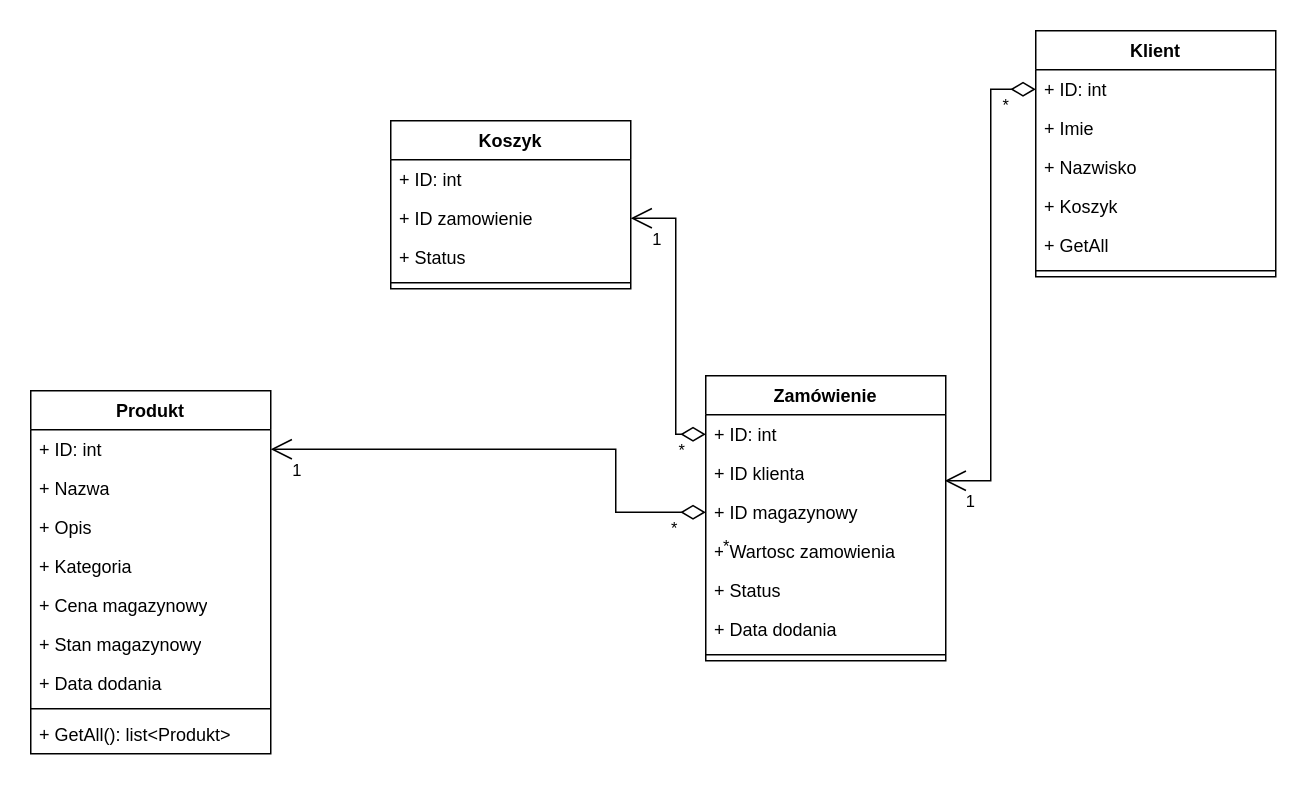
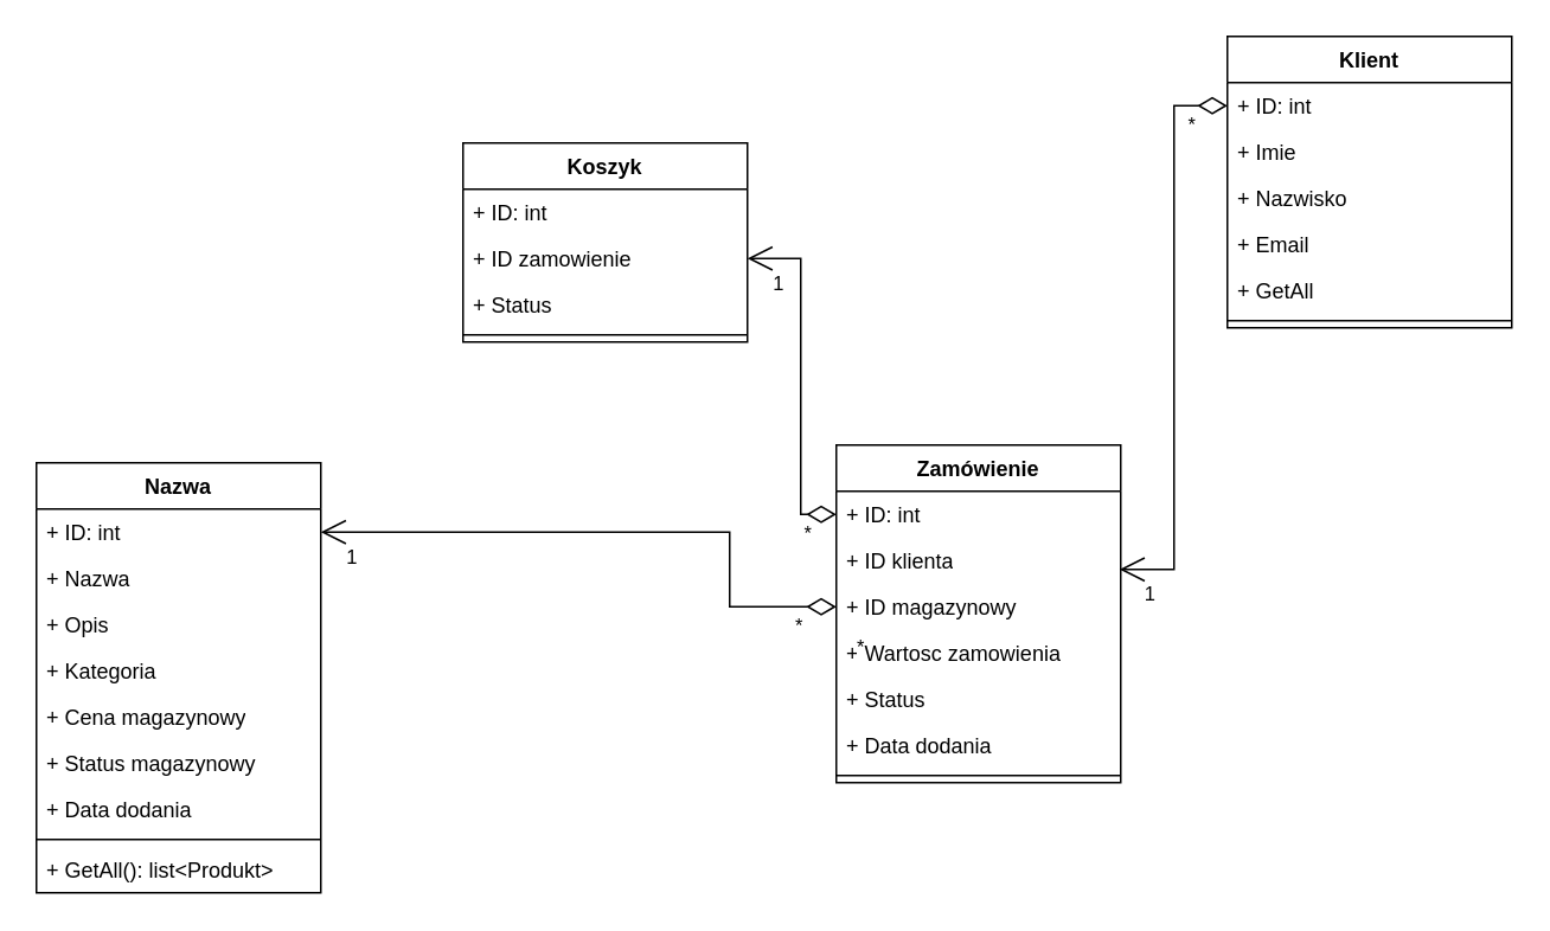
  <mxCell id="0" />
  <mxCell id="1" parent="0" />
- <mxCell id="2" value="Produkt" style="swimlane;fontStyle=1;align=center;verticalAlign=top;childLayout=stackLayout;horizontal=1;startSize=26;horizontalStack=0;resizeParent=1;resizeParentMax=0;resizeLast=0;collapsible=1;marginBottom=0;whiteSpace=wrap;html=1;" vertex="1" parent="1"><mxGeometry x="20" y="260" width="160" height="242" as="geometry" /></mxCell>
+ <mxCell id="2" value="Nazwa" style="swimlane;fontStyle=1;align=center;verticalAlign=top;childLayout=stackLayout;horizontal=1;startSize=26;horizontalStack=0;resizeParent=1;resizeParentMax=0;resizeLast=0;collapsible=1;marginBottom=0;whiteSpace=wrap;html=1;" vertex="1" parent="1"><mxGeometry x="20" y="260" width="160" height="242" as="geometry" /></mxCell>
  <mxCell id="3" value="+ ID: int" style="text;strokeColor=none;fillColor=none;align=left;verticalAlign=top;spacingLeft=4;spacingRight=4;overflow=hidden;rotatable=0;points=[[0,0.5],[1,0.5]];portConstraint=eastwest;whiteSpace=wrap;html=1;" vertex="1" parent="2"><mxGeometry y="26" width="160" height="26" as="geometry" /></mxCell>
  <mxCell id="4" value="+ Nazwa" style="text;strokeColor=none;fillColor=none;align=left;verticalAlign=top;spacingLeft=4;spacingRight=4;overflow=hidden;rotatable=0;points=[[0,0.5],[1,0.5]];portConstraint=eastwest;whiteSpace=wrap;html=1;" vertex="1" parent="2"><mxGeometry y="52" width="160" height="26" as="geometry" /></mxCell>
  <mxCell id="5" value="+ Opis" style="text;strokeColor=none;fillColor=none;align=left;verticalAlign=top;spacingLeft=4;spacingRight=4;overflow=hidden;rotatable=0;points=[[0,0.5],[1,0.5]];portConstraint=eastwest;whiteSpace=wrap;html=1;" vertex="1" parent="2"><mxGeometry y="78" width="160" height="26" as="geometry" /></mxCell>
  <mxCell id="6" value="+ Kategoria" style="text;strokeColor=none;fillColor=none;align=left;verticalAlign=top;spacingLeft=4;spacingRight=4;overflow=hidden;rotatable=0;points=[[0,0.5],[1,0.5]];portConstraint=eastwest;whiteSpace=wrap;html=1;" vertex="1" parent="2"><mxGeometry y="104" width="160" height="26" as="geometry" /></mxCell>
  <mxCell id="7" value="+ Cena magazynowy" style="text;strokeColor=none;fillColor=none;align=left;verticalAlign=top;spacingLeft=4;spacingRight=4;overflow=hidden;rotatable=0;points=[[0,0.5],[1,0.5]];portConstraint=eastwest;whiteSpace=wrap;html=1;" vertex="1" parent="2"><mxGeometry y="130" width="160" height="26" as="geometry" /></mxCell>
- <mxCell id="8" value="+ Stan magazynowy" style="text;strokeColor=none;fillColor=none;align=left;verticalAlign=top;spacingLeft=4;spacingRight=4;overflow=hidden;rotatable=0;points=[[0,0.5],[1,0.5]];portConstraint=eastwest;whiteSpace=wrap;html=1;" vertex="1" parent="2"><mxGeometry y="156" width="160" height="26" as="geometry" /></mxCell>
+ <mxCell id="8" value="+ Status magazynowy" style="text;strokeColor=none;fillColor=none;align=left;verticalAlign=top;spacingLeft=4;spacingRight=4;overflow=hidden;rotatable=0;points=[[0,0.5],[1,0.5]];portConstraint=eastwest;whiteSpace=wrap;html=1;" vertex="1" parent="2"><mxGeometry y="156" width="160" height="26" as="geometry" /></mxCell>
  <mxCell id="9" value="+ Data dodania" style="text;strokeColor=none;fillColor=none;align=left;verticalAlign=top;spacingLeft=4;spacingRight=4;overflow=hidden;rotatable=0;points=[[0,0.5],[1,0.5]];portConstraint=eastwest;whiteSpace=wrap;html=1;" vertex="1" parent="2"><mxGeometry y="182" width="160" height="26" as="geometry" /></mxCell>
  <mxCell id="10" value="" style="line;strokeWidth=1;fillColor=none;align=left;verticalAlign=middle;spacingTop=-1;spacingLeft=3;spacingRight=3;rotatable=0;labelPosition=right;points=[];portConstraint=eastwest;strokeColor=inherit;" vertex="1" parent="2"><mxGeometry y="208" width="160" height="8" as="geometry" /></mxCell>
  <mxCell id="11" value="+ GetAll(): list&amp;lt;Produkt&amp;gt;" style="text;strokeColor=none;fillColor=none;align=left;verticalAlign=top;spacingLeft=4;spacingRight=4;overflow=hidden;rotatable=0;points=[[0,0.5],[1,0.5]];portConstraint=eastwest;whiteSpace=wrap;html=1;" vertex="1" parent="2"><mxGeometry y="216" width="160" height="26" as="geometry" /></mxCell>
  <mxCell id="12" value="Zamówienie" style="swimlane;fontStyle=1;align=center;verticalAlign=top;childLayout=stackLayout;horizontal=1;startSize=26;horizontalStack=0;resizeParent=1;resizeParentMax=0;resizeLast=0;collapsible=1;marginBottom=0;whiteSpace=wrap;html=1;" vertex="1" parent="1"><mxGeometry x="470" y="250" width="160" height="190" as="geometry" /></mxCell>
  <mxCell id="13" value="+ ID: int" style="text;strokeColor=none;fillColor=none;align=left;verticalAlign=top;spacingLeft=4;spacingRight=4;overflow=hidden;rotatable=0;points=[[0,0.5],[1,0.5]];portConstraint=eastwest;whiteSpace=wrap;html=1;" vertex="1" parent="12"><mxGeometry y="26" width="160" height="26" as="geometry" /></mxCell>
  <mxCell id="14" value="+ ID klienta" style="text;strokeColor=none;fillColor=none;align=left;verticalAlign=top;spacingLeft=4;spacingRight=4;overflow=hidden;rotatable=0;points=[[0,0.5],[1,0.5]];portConstraint=eastwest;whiteSpace=wrap;html=1;" vertex="1" parent="12"><mxGeometry y="52" width="160" height="26" as="geometry" /></mxCell>
  <mxCell id="15" value="+ ID magazynowy" style="text;strokeColor=none;fillColor=none;align=left;verticalAlign=top;spacingLeft=4;spacingRight=4;overflow=hidden;rotatable=0;points=[[0,0.5],[1,0.5]];portConstraint=eastwest;whiteSpace=wrap;html=1;" vertex="1" parent="12"><mxGeometry y="78" width="160" height="26" as="geometry" /></mxCell>
  <mxCell id="16" value="+ Wartosc zamowienia" style="text;strokeColor=none;fillColor=none;align=left;verticalAlign=top;spacingLeft=4;spacingRight=4;overflow=hidden;rotatable=0;points=[[0,0.5],[1,0.5]];portConstraint=eastwest;whiteSpace=wrap;html=1;" vertex="1" parent="12"><mxGeometry y="104" width="160" height="26" as="geometry" /></mxCell>
  <mxCell id="17" value="+ Status" style="text;strokeColor=none;fillColor=none;align=left;verticalAlign=top;spacingLeft=4;spacingRight=4;overflow=hidden;rotatable=0;points=[[0,0.5],[1,0.5]];portConstraint=eastwest;whiteSpace=wrap;html=1;" vertex="1" parent="12"><mxGeometry y="130" width="160" height="26" as="geometry" /></mxCell>
  <mxCell id="18" value="+ Data dodania" style="text;strokeColor=none;fillColor=none;align=left;verticalAlign=top;spacingLeft=4;spacingRight=4;overflow=hidden;rotatable=0;points=[[0,0.5],[1,0.5]];portConstraint=eastwest;whiteSpace=wrap;html=1;" vertex="1" parent="12"><mxGeometry y="156" width="160" height="26" as="geometry" /></mxCell>
  <mxCell id="19" value="" style="line;strokeWidth=1;fillColor=none;align=left;verticalAlign=middle;spacingTop=-1;spacingLeft=3;spacingRight=3;rotatable=0;labelPosition=right;points=[];portConstraint=eastwest;strokeColor=inherit;" vertex="1" parent="12"><mxGeometry y="182" width="160" height="8" as="geometry" /></mxCell>
  <mxCell id="20" value="" style="endArrow=open;html=1;endSize=12;startArrow=diamondThin;startSize=14;startFill=0;edgeStyle=orthogonalEdgeStyle;rounded=0;entryX=1;entryY=0.5;entryDx=0;entryDy=0;exitX=0;exitY=0.5;exitDx=0;exitDy=0;" edge="1" parent="1" source="15" target="3"><mxGeometry x="0.5" y="-110" relative="1" as="geometry"><mxPoint x="420" y="330" as="sourcePoint" /><mxPoint x="560" y="420" as="targetPoint" /><Array as="points"><mxPoint x="410" y="341" /><mxPoint x="410" y="299" /></Array><mxPoint as="offset" /></mxGeometry></mxCell>
  <mxCell id="21" value="*" style="edgeLabel;resizable=0;html=1;align=left;verticalAlign=top;" connectable="0" vertex="1" parent="20"><mxGeometry x="-1" relative="1" as="geometry"><mxPoint x="10" y="10" as="offset" /></mxGeometry></mxCell>
  <mxCell id="22" value="1" style="edgeLabel;resizable=0;html=1;align=right;verticalAlign=top;" connectable="0" vertex="1" parent="20"><mxGeometry x="1" relative="1" as="geometry"><mxPoint x="21" y="1" as="offset" /></mxGeometry></mxCell>
  <mxCell id="23" value="*" style="edgeLabel;html=1;align=center;verticalAlign=middle;resizable=0;points=[];" vertex="1" connectable="0" parent="20"><mxGeometry x="-0.93" y="1" relative="1" as="geometry"><mxPoint x="-10" y="9" as="offset" /></mxGeometry></mxCell>
  <mxCell id="24" value="Klient" style="swimlane;fontStyle=1;align=center;verticalAlign=top;childLayout=stackLayout;horizontal=1;startSize=26;horizontalStack=0;resizeParent=1;resizeParentMax=0;resizeLast=0;collapsible=1;marginBottom=0;whiteSpace=wrap;html=1;" vertex="1" parent="1"><mxGeometry x="690" y="20" width="160" height="164" as="geometry" /></mxCell>
  <mxCell id="25" value="+ ID: int" style="text;strokeColor=none;fillColor=none;align=left;verticalAlign=top;spacingLeft=4;spacingRight=4;overflow=hidden;rotatable=0;points=[[0,0.5],[1,0.5]];portConstraint=eastwest;whiteSpace=wrap;html=1;" vertex="1" parent="24"><mxGeometry y="26" width="160" height="26" as="geometry" /></mxCell>
  <mxCell id="26" value="+ Imie" style="text;strokeColor=none;fillColor=none;align=left;verticalAlign=top;spacingLeft=4;spacingRight=4;overflow=hidden;rotatable=0;points=[[0,0.5],[1,0.5]];portConstraint=eastwest;whiteSpace=wrap;html=1;" vertex="1" parent="24"><mxGeometry y="52" width="160" height="26" as="geometry" /></mxCell>
  <mxCell id="27" value="+ Nazwisko" style="text;strokeColor=none;fillColor=none;align=left;verticalAlign=top;spacingLeft=4;spacingRight=4;overflow=hidden;rotatable=0;points=[[0,0.5],[1,0.5]];portConstraint=eastwest;whiteSpace=wrap;html=1;" vertex="1" parent="24"><mxGeometry y="78" width="160" height="26" as="geometry" /></mxCell>
- <mxCell id="28" value="+ Koszyk" style="text;strokeColor=none;fillColor=none;align=left;verticalAlign=top;spacingLeft=4;spacingRight=4;overflow=hidden;rotatable=0;points=[[0,0.5],[1,0.5]];portConstraint=eastwest;whiteSpace=wrap;html=1;" vertex="1" parent="24"><mxGeometry y="104" width="160" height="26" as="geometry" /></mxCell>
+ <mxCell id="28" value="+ Email" style="text;strokeColor=none;fillColor=none;align=left;verticalAlign=top;spacingLeft=4;spacingRight=4;overflow=hidden;rotatable=0;points=[[0,0.5],[1,0.5]];portConstraint=eastwest;whiteSpace=wrap;html=1;" vertex="1" parent="24"><mxGeometry y="104" width="160" height="26" as="geometry" /></mxCell>
  <mxCell id="29" value="+ GetAll" style="text;strokeColor=none;fillColor=none;align=left;verticalAlign=top;spacingLeft=4;spacingRight=4;overflow=hidden;rotatable=0;points=[[0,0.5],[1,0.5]];portConstraint=eastwest;whiteSpace=wrap;html=1;" vertex="1" parent="24"><mxGeometry y="130" width="160" height="26" as="geometry" /></mxCell>
  <mxCell id="30" value="" style="line;strokeWidth=1;fillColor=none;align=left;verticalAlign=middle;spacingTop=-1;spacingLeft=3;spacingRight=3;rotatable=0;labelPosition=right;points=[];portConstraint=eastwest;strokeColor=inherit;" vertex="1" parent="24"><mxGeometry y="156" width="160" height="8" as="geometry" /></mxCell>
  <mxCell id="31" value="Koszyk" style="swimlane;fontStyle=1;align=center;verticalAlign=top;childLayout=stackLayout;horizontal=1;startSize=26;horizontalStack=0;resizeParent=1;resizeParentMax=0;resizeLast=0;collapsible=1;marginBottom=0;whiteSpace=wrap;html=1;" vertex="1" parent="1"><mxGeometry x="260" y="80" width="160" height="112" as="geometry" /></mxCell>
  <mxCell id="32" value="+ ID: int" style="text;strokeColor=none;fillColor=none;align=left;verticalAlign=top;spacingLeft=4;spacingRight=4;overflow=hidden;rotatable=0;points=[[0,0.5],[1,0.5]];portConstraint=eastwest;whiteSpace=wrap;html=1;" vertex="1" parent="31"><mxGeometry y="26" width="160" height="26" as="geometry" /></mxCell>
  <mxCell id="33" value="+ ID zamowienie" style="text;strokeColor=none;fillColor=none;align=left;verticalAlign=top;spacingLeft=4;spacingRight=4;overflow=hidden;rotatable=0;points=[[0,0.5],[1,0.5]];portConstraint=eastwest;whiteSpace=wrap;html=1;" vertex="1" parent="31"><mxGeometry y="52" width="160" height="26" as="geometry" /></mxCell>
  <mxCell id="34" value="+ Status" style="text;strokeColor=none;fillColor=none;align=left;verticalAlign=top;spacingLeft=4;spacingRight=4;overflow=hidden;rotatable=0;points=[[0,0.5],[1,0.5]];portConstraint=eastwest;whiteSpace=wrap;html=1;" vertex="1" parent="31"><mxGeometry y="78" width="160" height="26" as="geometry" /></mxCell>
  <mxCell id="35" value="" style="line;strokeWidth=1;fillColor=none;align=left;verticalAlign=middle;spacingTop=-1;spacingLeft=3;spacingRight=3;rotatable=0;labelPosition=right;points=[];portConstraint=eastwest;strokeColor=inherit;" vertex="1" parent="31"><mxGeometry y="104" width="160" height="8" as="geometry" /></mxCell>
  <mxCell id="36" value="" style="endArrow=open;html=1;endSize=12;startArrow=diamondThin;startSize=14;startFill=0;edgeStyle=orthogonalEdgeStyle;rounded=0;entryX=0.996;entryY=0.692;entryDx=0;entryDy=0;entryPerimeter=0;exitX=0;exitY=0.5;exitDx=0;exitDy=0;" edge="1" parent="1" source="25" target="14"><mxGeometry x="0.5" y="-110" relative="1" as="geometry"><mxPoint x="660" y="40" as="sourcePoint" /><mxPoint x="670" y="320" as="targetPoint" /><Array as="points"><mxPoint x="660" y="59" /><mxPoint x="660" y="320" /></Array><mxPoint as="offset" /></mxGeometry></mxCell>
  <mxCell id="37" value="1" style="edgeLabel;resizable=0;html=1;align=right;verticalAlign=top;" connectable="0" vertex="1" parent="36"><mxGeometry x="1" relative="1" as="geometry"><mxPoint x="21" y="1" as="offset" /></mxGeometry></mxCell>
  <mxCell id="38" value="*" style="edgeLabel;html=1;align=center;verticalAlign=middle;resizable=0;points=[];" vertex="1" connectable="0" parent="36"><mxGeometry x="-0.93" y="1" relative="1" as="geometry"><mxPoint x="-10" y="9" as="offset" /></mxGeometry></mxCell>
  <mxCell id="39" value="" style="endArrow=open;html=1;endSize=12;startArrow=diamondThin;startSize=14;startFill=0;edgeStyle=orthogonalEdgeStyle;rounded=0;entryX=1;entryY=0.5;entryDx=0;entryDy=0;exitX=0;exitY=0.5;exitDx=0;exitDy=0;" edge="1" parent="1" source="13" target="33"><mxGeometry x="0.5" y="-110" relative="1" as="geometry"><mxPoint x="511" as="sourcePoint" y="-50" /><mxPoint x="450" y="211" as="targetPoint" /><Array as="points"><mxPoint x="450" y="289" /><mxPoint x="450" y="145" /></Array><mxPoint as="offset" /></mxGeometry></mxCell>
  <mxCell id="40" value="1" style="edgeLabel;resizable=0;html=1;align=right;verticalAlign=top;" connectable="0" vertex="1" parent="39"><mxGeometry x="1" relative="1" as="geometry"><mxPoint x="21" y="1" as="offset" /></mxGeometry></mxCell>
  <mxCell id="41" value="*" style="edgeLabel;html=1;align=center;verticalAlign=middle;resizable=0;points=[];" vertex="1" connectable="0" parent="39"><mxGeometry x="-0.93" y="1" relative="1" as="geometry"><mxPoint x="-10" y="9" as="offset" /></mxGeometry></mxCell>
